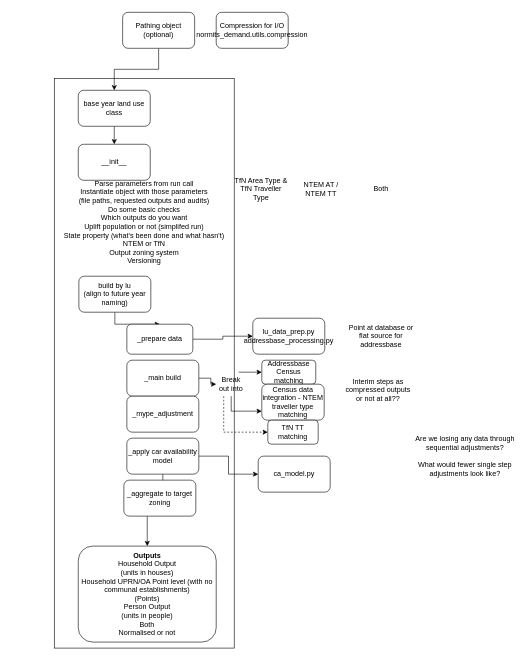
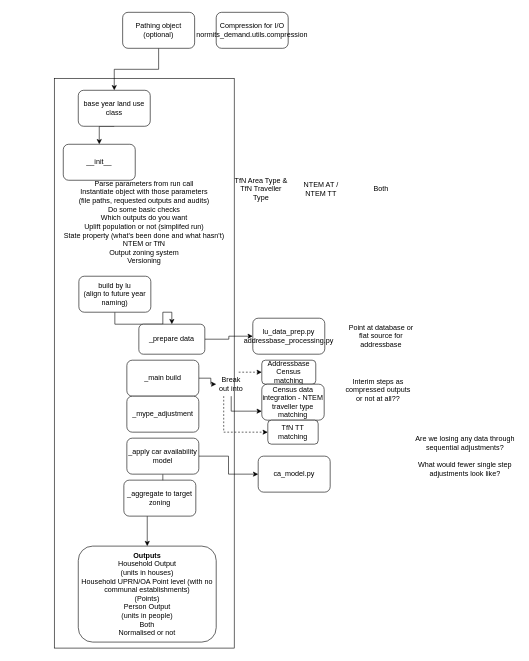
  <mxCell id="0" />
  <mxCell id="1" parent="0" />
  <mxCell id="2" value="" style="rounded=0;whiteSpace=wrap;html=1;" vertex="1" parent="1"><mxGeometry x="90" y="130" width="300" height="950" as="geometry" /></mxCell>
  <mxCell id="3" style="edgeStyle=orthogonalEdgeStyle;rounded=0;orthogonalLoop=1;jettySize=auto;html=1;exitX=0.5;exitY=1;exitDx=0;exitDy=0;entryX=0.5;entryY=0;entryDx=0;entryDy=0;" edge="1" parent="1" source="4" target="5"><mxGeometry relative="1" as="geometry" /></mxCell>
  <mxCell id="4" value="base year land use class" style="rounded=1;whiteSpace=wrap;html=1;" vertex="1" parent="1"><mxGeometry x="130" y="150" width="120" height="60" as="geometry" /></mxCell>
- <mxCell id="5" value="__init__" style="rounded=1;whiteSpace=wrap;html=1;" vertex="1" parent="1"><mxGeometry x="130" y="240" width="120" height="60" as="geometry" /></mxCell>
+ <mxCell id="5" value="__init__" style="rounded=1;whiteSpace=wrap;html=1;" vertex="1" parent="1"><mxGeometry x="105" y="240" width="120" height="60" as="geometry" /></mxCell>
  <mxCell id="6" value="Parse parameters from run call&lt;br&gt;Instantiate object with those parameters&lt;br&gt;(file paths, requested outputs and audits)&lt;br&gt;Do some basic checks&lt;br&gt;Which outputs do you want&lt;br&gt;Uplift population or not (simplifed run)&lt;br&gt;State property (what's been done and what hasn't)&lt;br&gt;NTEM or TfN&lt;br&gt;Output zoning system&lt;br&gt;Versioning" style="text;html=1;strokeColor=none;fillColor=none;align=center;verticalAlign=middle;whiteSpace=wrap;rounded=0;" vertex="1" parent="1"><mxGeometry x="20" y="310" width="440" height="120" as="geometry" /></mxCell>
  <mxCell id="7" value="&lt;b&gt;Outputs&lt;/b&gt;&lt;br&gt;Household Output&lt;br&gt;(units in houses)&lt;br&gt;Household UPRN/OA Point level (with no communal establishments)&lt;br&gt;(Points)&lt;br&gt;Person Output&lt;br&gt;(units in people)&lt;br&gt;Both&lt;br&gt;Normalised or not&lt;br&gt;" style="rounded=1;whiteSpace=wrap;html=1;" vertex="1" parent="1"><mxGeometry x="130" y="910" width="230" height="160" as="geometry" /></mxCell>
  <mxCell id="8" style="edgeStyle=orthogonalEdgeStyle;rounded=0;orthogonalLoop=1;jettySize=auto;html=1;entryX=0.5;entryY=0;entryDx=0;entryDy=0;" edge="1" parent="1" source="9" target="4"><mxGeometry relative="1" as="geometry" /></mxCell>
  <mxCell id="9" value="Pathing object (optional)" style="rounded=1;whiteSpace=wrap;html=1;" vertex="1" parent="1"><mxGeometry x="204" y="20" width="120" height="60" as="geometry" /></mxCell>
  <mxCell id="10" style="edgeStyle=orthogonalEdgeStyle;rounded=0;orthogonalLoop=1;jettySize=auto;html=1;exitX=0.5;exitY=1;exitDx=0;exitDy=0;entryX=0.5;entryY=0;entryDx=0;entryDy=0;" edge="1" parent="1" source="11" target="13"><mxGeometry relative="1" as="geometry" /></mxCell>
  <mxCell id="11" value="build by lu&lt;br&gt;(align to future year naming)" style="rounded=1;whiteSpace=wrap;html=1;" vertex="1" parent="1"><mxGeometry x="131" y="460" width="120" height="60" as="geometry" /></mxCell>
  <mxCell id="12" style="edgeStyle=orthogonalEdgeStyle;rounded=0;orthogonalLoop=1;jettySize=auto;html=1;exitX=1;exitY=0.5;exitDx=0;exitDy=0;entryX=0;entryY=0.5;entryDx=0;entryDy=0;" edge="1" parent="1" source="13" target="21"><mxGeometry relative="1" as="geometry" /></mxCell>
- <mxCell id="13" value="_prepare data" style="rounded=1;whiteSpace=wrap;html=1;" vertex="1" parent="1"><mxGeometry x="211" y="540" width="110" height="50" as="geometry" /></mxCell>
+ <mxCell id="13" value="_prepare data" style="rounded=1;whiteSpace=wrap;html=1;" vertex="1" parent="1"><mxGeometry x="231" y="540" width="110" height="50" as="geometry" /></mxCell>
  <mxCell id="14" style="edgeStyle=orthogonalEdgeStyle;rounded=0;orthogonalLoop=1;jettySize=auto;html=1;exitX=1;exitY=0.5;exitDx=0;exitDy=0;" edge="1" parent="1" source="15" target="33"><mxGeometry relative="1" as="geometry" /></mxCell>
  <mxCell id="15" value="_main build" style="rounded=1;whiteSpace=wrap;html=1;" vertex="1" parent="1"><mxGeometry x="211" y="600" width="120" height="60" as="geometry" /></mxCell>
  <mxCell id="16" value="_mype_adjustment" style="rounded=1;whiteSpace=wrap;html=1;" vertex="1" parent="1"><mxGeometry x="211" y="660" width="120" height="60" as="geometry" /></mxCell>
  <mxCell id="17" style="edgeStyle=orthogonalEdgeStyle;rounded=0;orthogonalLoop=1;jettySize=auto;html=1;exitX=1;exitY=0.5;exitDx=0;exitDy=0;entryX=0;entryY=0.5;entryDx=0;entryDy=0;" edge="1" parent="1" source="19" target="20"><mxGeometry relative="1" as="geometry" /></mxCell>
  <mxCell id="18" style="edgeStyle=orthogonalEdgeStyle;rounded=0;orthogonalLoop=1;jettySize=auto;html=1;exitX=0.5;exitY=1;exitDx=0;exitDy=0;entryX=0.5;entryY=0;entryDx=0;entryDy=0;" edge="1" parent="1" source="19" target="7"><mxGeometry relative="1" as="geometry" /></mxCell>
  <mxCell id="19" value="_apply car availability model" style="rounded=1;whiteSpace=wrap;html=1;" vertex="1" parent="1"><mxGeometry x="211" y="730" width="120" height="60" as="geometry" /></mxCell>
  <mxCell id="20" value="ca_model.py" style="rounded=1;whiteSpace=wrap;html=1;" vertex="1" parent="1"><mxGeometry x="430" y="760" width="120" height="60" as="geometry" /></mxCell>
  <mxCell id="21" value="lu_data_prep.py&lt;br&gt;addressbase_processing.py" style="rounded=1;whiteSpace=wrap;html=1;" vertex="1" parent="1"><mxGeometry x="421" y="530" width="120" height="60" as="geometry" /></mxCell>
  <mxCell id="22" value="TfN Area Type &amp;amp; TfN Traveller Type" style="text;html=1;strokeColor=none;fillColor=none;align=center;verticalAlign=middle;whiteSpace=wrap;rounded=0;" vertex="1" parent="1"><mxGeometry x="390" y="270" width="90" height="90" as="geometry" /></mxCell>
  <mxCell id="23" value="NTEM AT / NTEM TT" style="text;html=1;strokeColor=none;fillColor=none;align=center;verticalAlign=middle;whiteSpace=wrap;rounded=0;" vertex="1" parent="1"><mxGeometry x="490" y="270" width="90" height="90" as="geometry" /></mxCell>
  <mxCell id="24" value="Both" style="text;html=1;strokeColor=none;fillColor=none;align=center;verticalAlign=middle;whiteSpace=wrap;rounded=0;" vertex="1" parent="1"><mxGeometry x="590" y="270" width="90" height="90" as="geometry" /></mxCell>
  <mxCell id="25" value="_aggregate to target zoning" style="rounded=1;whiteSpace=wrap;html=1;" vertex="1" parent="1"><mxGeometry x="206" y="800" width="120" height="60" as="geometry" /></mxCell>
  <mxCell id="26" value="Are we losing any data through sequential adjustments?&lt;br&gt;&lt;br&gt;What would fewer single step adjustments look like?" style="text;html=1;strokeColor=none;fillColor=none;align=center;verticalAlign=middle;whiteSpace=wrap;rounded=0;" vertex="1" parent="1"><mxGeometry x="690" y="695" width="170" height="130" as="geometry" /></mxCell>
  <mxCell id="27" value="Compression for I/O&lt;br&gt;normits_demand.utils.compression" style="rounded=1;whiteSpace=wrap;html=1;" vertex="1" parent="1"><mxGeometry x="360" y="20" width="120" height="60" as="geometry" /></mxCell>
  <mxCell id="28" value="Addressbase Census matching" style="rounded=1;whiteSpace=wrap;html=1;" vertex="1" parent="1"><mxGeometry x="436" y="600" width="90" height="40" as="geometry" /></mxCell>
  <mxCell id="29" value="Census data integration - NTEM traveller type matching" style="rounded=1;whiteSpace=wrap;html=1;" vertex="1" parent="1"><mxGeometry x="436" y="640" width="104" height="60" as="geometry" /></mxCell>
  <mxCell id="30" style="edgeStyle=orthogonalEdgeStyle;rounded=0;orthogonalLoop=1;jettySize=auto;html=1;exitX=0.5;exitY=1;exitDx=0;exitDy=0;entryX=0;entryY=0.75;entryDx=0;entryDy=0;" edge="1" parent="1" source="33" target="29"><mxGeometry relative="1" as="geometry" /></mxCell>
  <mxCell id="31" style="edgeStyle=orthogonalEdgeStyle;rounded=0;orthogonalLoop=1;jettySize=auto;html=1;exitX=0.25;exitY=1;exitDx=0;exitDy=0;entryX=0;entryY=0.5;entryDx=0;entryDy=0;dashed=1;" edge="1" parent="1" source="33" target="36"><mxGeometry relative="1" as="geometry" /></mxCell>
- <mxCell id="32" style="edgeStyle=orthogonalEdgeStyle;rounded=0;orthogonalLoop=1;jettySize=auto;html=1;exitX=0.75;exitY=0;exitDx=0;exitDy=0;entryX=0;entryY=0.5;entryDx=0;entryDy=0;" edge="1" parent="1" source="33" target="28"><mxGeometry relative="1" as="geometry" /></mxCell>
+ <mxCell id="32" style="edgeStyle=orthogonalEdgeStyle;rounded=0;orthogonalLoop=1;jettySize=auto;html=1;exitX=0.75;exitY=0;exitDx=0;exitDy=0;entryX=0;entryY=0.5;entryDx=0;entryDy=0;dashed=1;" edge="1" parent="1" source="33" target="28"><mxGeometry relative="1" as="geometry" /></mxCell>
  <mxCell id="33" value="Break out into" style="text;html=1;strokeColor=none;fillColor=none;align=center;verticalAlign=middle;whiteSpace=wrap;rounded=0;" vertex="1" parent="1"><mxGeometry x="360" y="620" width="50" height="40" as="geometry" /></mxCell>
  <mxCell id="34" value="Interim steps as compressed outputs or not at all??" style="text;html=1;strokeColor=none;fillColor=none;align=center;verticalAlign=middle;whiteSpace=wrap;rounded=0;" vertex="1" parent="1"><mxGeometry x="570" y="620" width="120" height="60" as="geometry" /></mxCell>
  <mxCell id="35" value="Point at database or flat source for addressbase" style="text;html=1;strokeColor=none;fillColor=none;align=center;verticalAlign=middle;whiteSpace=wrap;rounded=0;" vertex="1" parent="1"><mxGeometry x="575" y="530" width="120" height="60" as="geometry" /></mxCell>
  <mxCell id="36" value="TfN TT matching" style="rounded=1;whiteSpace=wrap;html=1;" vertex="1" parent="1"><mxGeometry x="446" y="700" width="84" height="40" as="geometry" /></mxCell>
